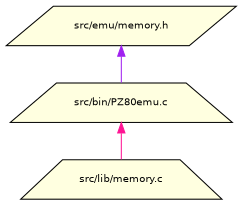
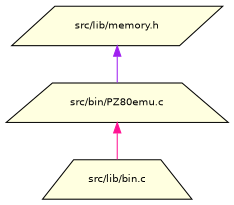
  digraph {
    node [color=black fillcolor=lightyellow fontname=Helvetica fontsize=10 shape=trapezium style=filled]
    edge [dir=back fontname=Helvetica fontsize=10 labelfontname=Helvetica labelfontsize=10 style=solid]
-   n1 [fontcolor=black height=0.2 label="src/emu/memory.h" shape=parallelogram width=0.4]
+   n1 [fontcolor=black height=0.2 label="src/lib/memory.h" shape=parallelogram width=0.4]
    n2 [height=0.2 label="src/bin/PZ80emu.c" width=0.4]
-   n3 [height=0.2 label="src/lib/memory.c" width=0.4]
+   n3 [height=0.2 label="src/lib/bin.c" width=0.4]
    n1 -> n2 [color=purple]
    n2 -> n3 [color=deeppink]
  }
